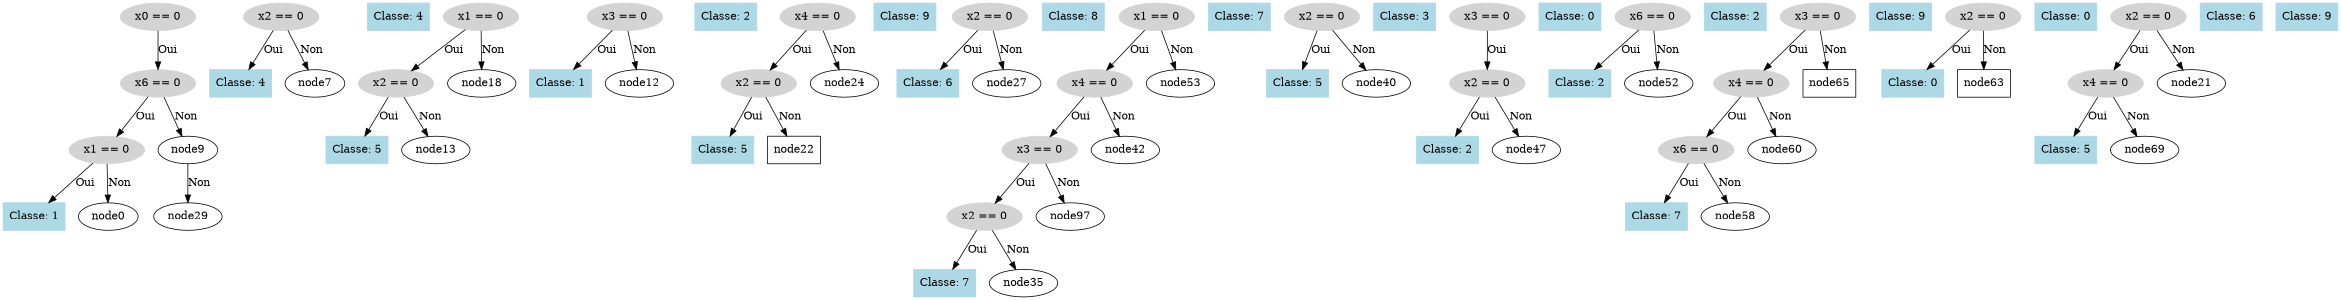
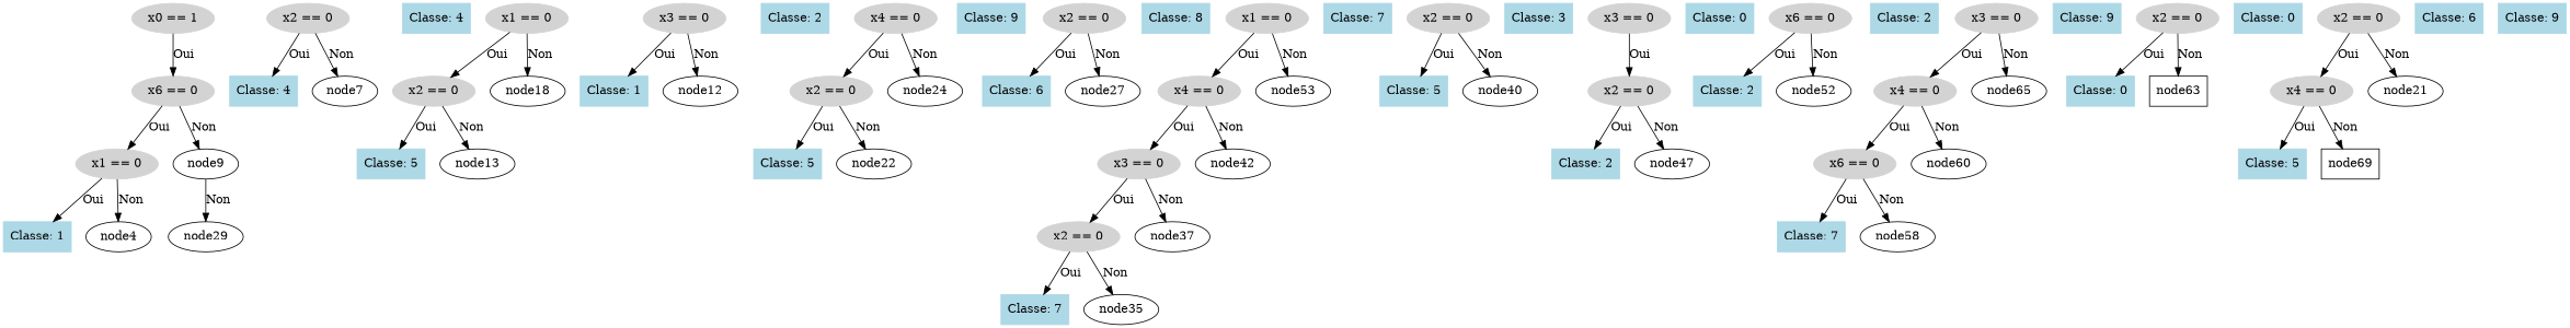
  digraph {
    node [color=lightblue shape=box style=filled]
-   n1 [color=lightgray label="x0 == 0" shape=ellipse]
+   n1 [color=lightgray label="x0 == 1" shape=ellipse]
    n2 [color=lightgray label="x6 == 0" shape=ellipse]
    n3 [color=lightgray label="x1 == 0" shape=ellipse]
    node9 [color="" shape="" style=""]
    node29 [color="" shape="" style=""]
    n6 [label="Classe: 1"]
-   node4 [label=node0 color="" shape="" style=""]
+   node4 [color="" shape="" style=""]
    n8 [color=lightgray label="x2 == 0" shape=ellipse]
    n9 [label="Classe: 4"]
    node7 [color="" shape="" style=""]
    n11 [label="Classe: 4"]
    n12 [color=lightgray label="x1 == 0" shape=ellipse]
    n13 [color=lightgray label="x2 == 0" shape=ellipse]
    node18 [color="" shape="" style=""]
    n15 [label="Classe: 5"]
    node13 [color="" shape="" style=""]
    n17 [color=lightgray label="x3 == 0" shape=ellipse]
    n18 [label="Classe: 1"]
    n19 [label=node12 color="" shape="" style=""]
    n20 [label="Classe: 2"]
    n21 [color=lightgray label="x4 == 0" shape=ellipse]
    n22 [color=lightgray label="x2 == 0" shape=ellipse]
    node24 [color="" shape="" style=""]
    n24 [label="Classe: 5"]
-   node22 [color="" style=""]
+   node22 [color="" shape="" style=""]
    n26 [label="Classe: 9"]
    n27 [color=lightgray label="x2 == 0" shape=ellipse]
    n28 [label="Classe: 6"]
    node27 [color="" shape="" style=""]
    n30 [label="Classe: 8"]
    n31 [color=lightgray label="x1 == 0" shape=ellipse]
    n32 [color=lightgray label="x4 == 0" shape=ellipse]
    node53 [color="" shape="" style=""]
    n34 [color=lightgray label="x3 == 0" shape=ellipse]
    node42 [color="" shape="" style=""]
    n36 [color=lightgray label="x2 == 0" shape=ellipse]
-   node37 [label=node97 color="" shape="" style=""]
+   node37 [color="" shape="" style=""]
    n38 [label="Classe: 7"]
    node35 [color="" shape="" style=""]
    n40 [label="Classe: 7"]
    n41 [color=lightgray label="x2 == 0" shape=ellipse]
    n42 [label="Classe: 5"]
    node40 [color="" shape="" style=""]
    n44 [label="Classe: 3"]
    n45 [color=lightgray label="x3 == 0" shape=ellipse]
    n46 [color=lightgray label="x2 == 0" shape=ellipse]
    n47 [label="Classe: 2"]
    n48 [label=node47 color="" shape="" style=""]
    n49 [label="Classe: 0"]
    n50 [color=lightgray label="x6 == 0" shape=ellipse]
    n51 [label="Classe: 2"]
    n52 [label=node52 color="" shape="" style=""]
    n53 [label="Classe: 2"]
    n54 [color=lightgray label="x3 == 0" shape=ellipse]
    n55 [color=lightgray label="x4 == 0" shape=ellipse]
-   node65 [color="" style=""]
+   node65 [color="" shape="" style=""]
    n57 [color=lightgray label="x6 == 0" shape=ellipse]
    node60 [color="" shape="" style=""]
    n59 [label="Classe: 7"]
    node58 [color="" shape="" style=""]
    n61 [label="Classe: 9"]
    n62 [color=lightgray label="x2 == 0" shape=ellipse]
    n63 [label="Classe: 0"]
    node63 [color="" style=""]
    n65 [label="Classe: 0"]
    n66 [color=lightgray label="x2 == 0" shape=ellipse]
    n67 [color=lightgray label="x4 == 0" shape=ellipse]
    n68 [label=node21 color="" shape="" style=""]
    n69 [label="Classe: 5"]
-   node69 [color="" shape="" style=""]
+   node69 [color="" style=""]
    n71 [label="Classe: 6"]
    n72 [label="Classe: 9"]
    n1 -> n2 [label=Oui]
    n2 -> n3 [label=Oui]
    n2 -> node9 [label=Non]
    n3 -> n6 [label=Oui]
    n3 -> node4 [label=Non]
    node9 -> node29 [label=Non]
    n8 -> n9 [label=Oui]
    n8 -> node7 [label=Non]
    n12 -> n13 [label=Oui]
    n12 -> node18 [label=Non]
    n13 -> n15 [label=Oui]
    n13 -> node13 [label=Non]
    n17 -> n18 [label=Oui]
    n17 -> n19 [label=Non]
    n21 -> n22 [label=Oui]
    n21 -> node24 [label=Non]
    n22 -> n24 [label=Oui]
    n22 -> node22 [label=Non]
    n27 -> n28 [label=Oui]
    n27 -> node27 [label=Non]
    n31 -> n32 [label=Oui]
    n31 -> node53 [label=Non]
    n32 -> n34 [label=Oui]
    n32 -> node42 [label=Non]
    n34 -> n36 [label=Oui]
    n34 -> node37 [label=Non]
    n36 -> n38 [label=Oui]
    n36 -> node35 [label=Non]
    n41 -> n42 [label=Oui]
    n41 -> node40 [label=Non]
    n45 -> n46 [label=Oui]
    n46 -> n47 [label=Oui]
    n46 -> n48 [label=Non]
    n50 -> n51 [label=Oui]
    n50 -> n52 [label=Non]
    n54 -> n55 [label=Oui]
    n54 -> node65 [label=Non]
    n55 -> n57 [label=Oui]
    n55 -> node60 [label=Non]
    n57 -> n59 [label=Oui]
    n57 -> node58 [label=Non]
    n62 -> n63 [label=Oui]
    n62 -> node63 [label=Non]
    n66 -> n67 [label=Oui]
    n66 -> n68 [label=Non]
    n67 -> n69 [label=Oui]
    n67 -> node69 [label=Non]
  }
